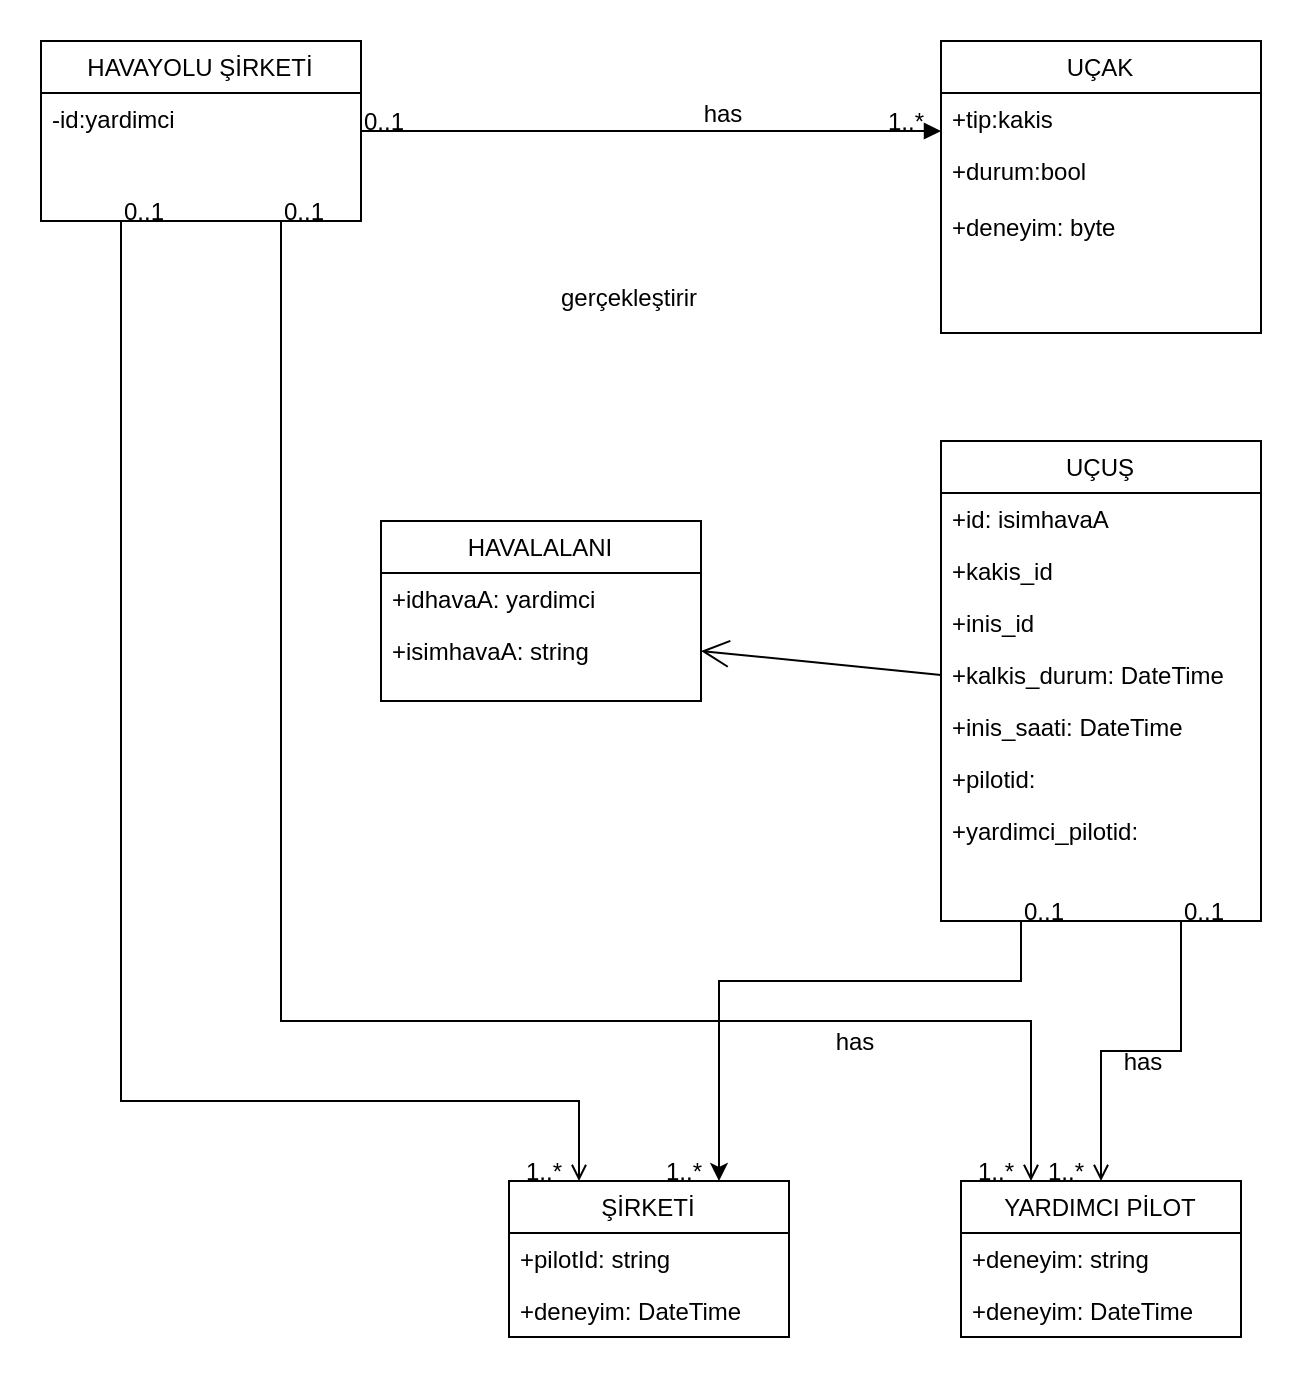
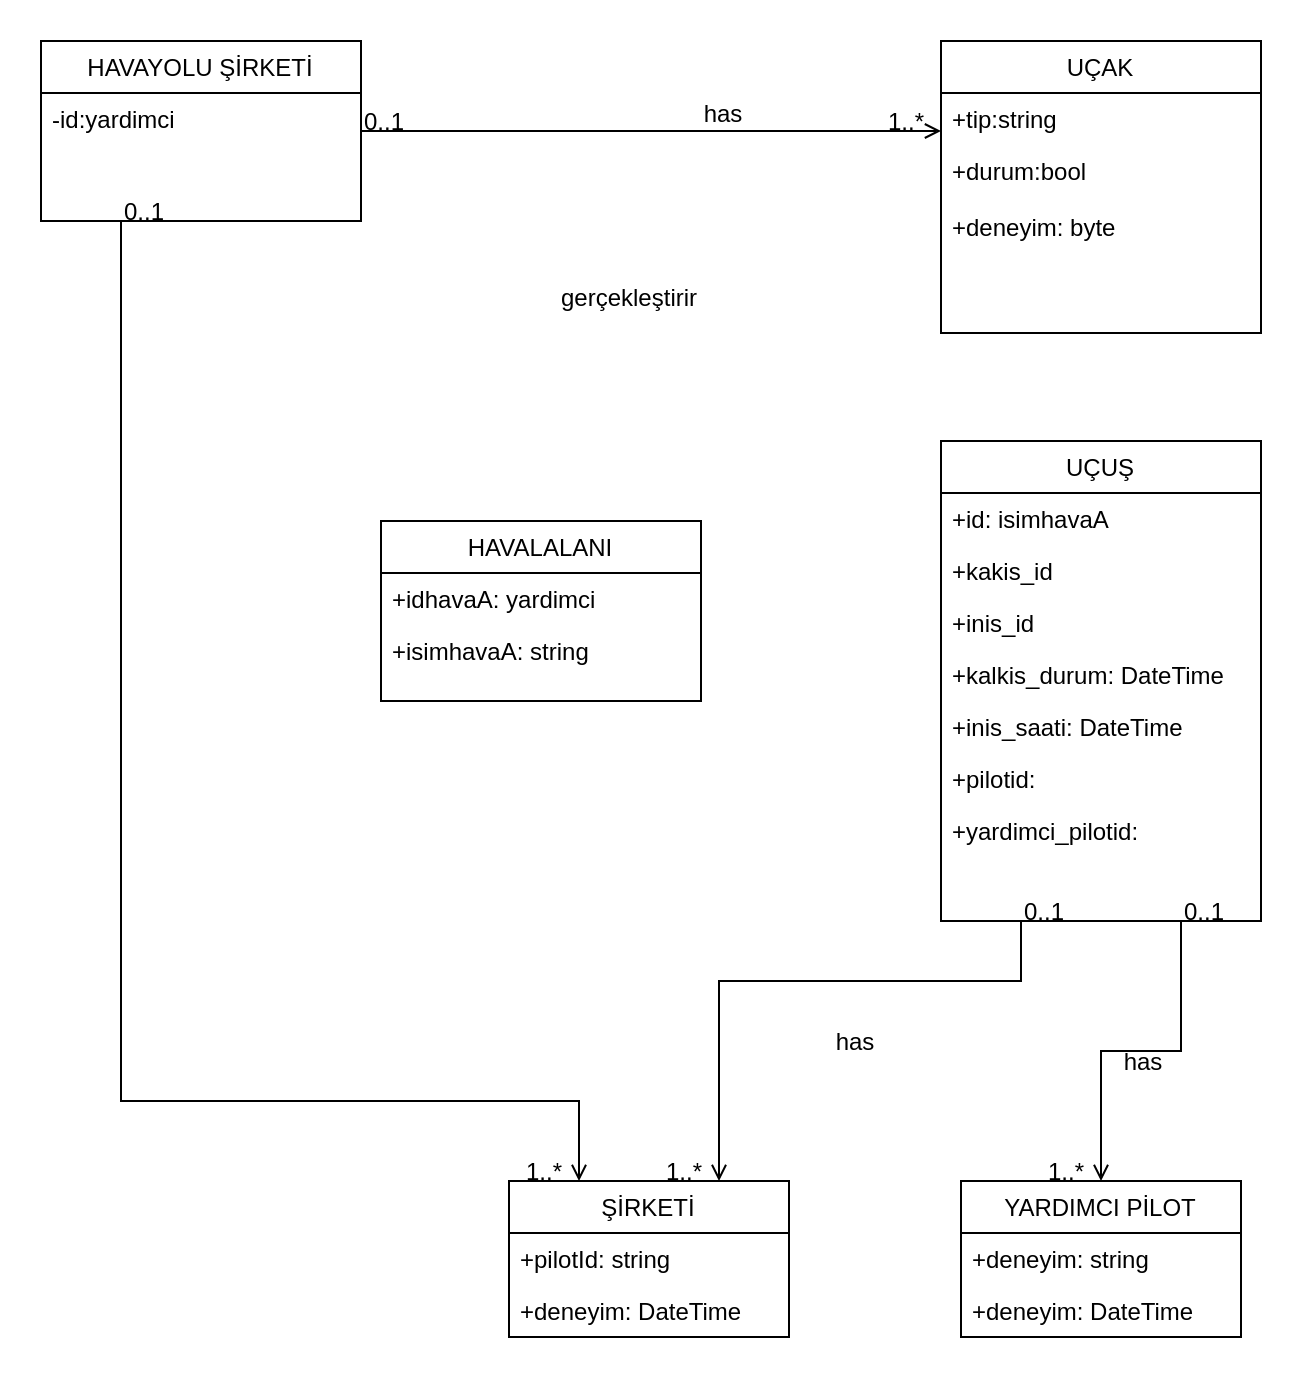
  <mxCell id="0" />
  <mxCell id="1" parent="0" />
  <mxCell id="2" value="HAVAYOLU ŞİRKETİ" style="swimlane;fontStyle=0;align=center;verticalAlign=top;childLayout=stackLayout;horizontal=1;startSize=26;horizontalStack=0;resizeParent=1;resizeLast=0;collapsible=1;marginBottom=0;rounded=0;shadow=0;strokeWidth=1;" parent="1" vertex="1"><mxGeometry x="20" y="20" width="160" height="90" as="geometry"><mxRectangle x="230" y="140" width="160" height="26" as="alternateBounds" /></mxGeometry></mxCell>
  <mxCell id="3" value="-id:yardimci" style="text;align=left;verticalAlign=top;spacingLeft=4;spacingRight=4;overflow=hidden;rotatable=0;points=[[0,0.5],[1,0.5]];portConstraint=eastwest;" parent="2" vertex="1"><mxGeometry y="26" width="160" height="26" as="geometry" /></mxCell>
  <mxCell id="4" value="HAVALALANI" style="swimlane;fontStyle=0;align=center;verticalAlign=top;childLayout=stackLayout;horizontal=1;startSize=26;horizontalStack=0;resizeParent=1;resizeLast=0;collapsible=1;marginBottom=0;rounded=0;shadow=0;strokeWidth=1;" parent="1" vertex="1"><mxGeometry x="190" y="260" width="160" height="90" as="geometry"><mxRectangle x="130" y="380" width="160" height="26" as="alternateBounds" /></mxGeometry></mxCell>
  <mxCell id="5" value="+idhavaA: yardimci" style="text;align=left;verticalAlign=top;spacingLeft=4;spacingRight=4;overflow=hidden;rotatable=0;points=[[0,0.5],[1,0.5]];portConstraint=eastwest;" parent="4" vertex="1"><mxGeometry y="26" width="160" height="26" as="geometry" /></mxCell>
  <mxCell id="6" value="+isimhavaA: string" style="text;align=left;verticalAlign=top;spacingLeft=4;spacingRight=4;overflow=hidden;rotatable=0;points=[[0,0.5],[1,0.5]];portConstraint=eastwest;rounded=0;shadow=0;html=0;" parent="4" vertex="1"><mxGeometry y="52" width="160" height="26" as="geometry" /></mxCell>
  <mxCell id="7" value="UÇUŞ" style="swimlane;fontStyle=0;align=center;verticalAlign=top;childLayout=stackLayout;horizontal=1;startSize=26;horizontalStack=0;resizeParent=1;resizeLast=0;collapsible=1;marginBottom=0;rounded=0;shadow=0;strokeWidth=1;" parent="1" vertex="1"><mxGeometry x="470" y="220" width="160" height="240" as="geometry"><mxRectangle x="340" y="380" width="170" height="26" as="alternateBounds" /></mxGeometry></mxCell>
  <mxCell id="8" value="+id: isimhavaA" style="text;align=left;verticalAlign=top;spacingLeft=4;spacingRight=4;overflow=hidden;rotatable=0;points=[[0,0.5],[1,0.5]];portConstraint=eastwest;" parent="7" vertex="1"><mxGeometry y="26" width="160" height="26" as="geometry" /></mxCell>
  <mxCell id="9" value="+kakis_id" style="text;align=left;verticalAlign=top;spacingLeft=4;spacingRight=4;overflow=hidden;rotatable=0;points=[[0,0.5],[1,0.5]];portConstraint=eastwest;" parent="7" vertex="1"><mxGeometry y="52" width="160" height="26" as="geometry" /></mxCell>
  <mxCell id="10" value="+inis_id&#10;" style="text;align=left;verticalAlign=top;spacingLeft=4;spacingRight=4;overflow=hidden;rotatable=0;points=[[0,0.5],[1,0.5]];portConstraint=eastwest;" parent="7" vertex="1"><mxGeometry y="78" width="160" height="26" as="geometry" /></mxCell>
  <mxCell id="11" value="+kalkis_durum: DateTime" style="text;align=left;verticalAlign=top;spacingLeft=4;spacingRight=4;overflow=hidden;rotatable=0;points=[[0,0.5],[1,0.5]];portConstraint=eastwest;" parent="7" vertex="1"><mxGeometry y="104" width="160" height="26" as="geometry" /></mxCell>
  <mxCell id="12" value="+inis_saati: DateTime" style="text;align=left;verticalAlign=top;spacingLeft=4;spacingRight=4;overflow=hidden;rotatable=0;points=[[0,0.5],[1,0.5]];portConstraint=eastwest;" parent="7" vertex="1"><mxGeometry y="130" width="160" height="26" as="geometry" /></mxCell>
  <mxCell id="13" value="+pilotid:" style="text;align=left;verticalAlign=top;spacingLeft=4;spacingRight=4;overflow=hidden;rotatable=0;points=[[0,0.5],[1,0.5]];portConstraint=eastwest;" parent="7" vertex="1"><mxGeometry y="156" width="160" height="26" as="geometry" /></mxCell>
  <mxCell id="14" value="+yardimci_pilotid:" style="text;align=left;verticalAlign=top;spacingLeft=4;spacingRight=4;overflow=hidden;rotatable=0;points=[[0,0.5],[1,0.5]];portConstraint=eastwest;" parent="7" vertex="1"><mxGeometry y="182" width="160" height="26" as="geometry" /></mxCell>
  <mxCell id="15" value="UÇAK" style="swimlane;fontStyle=0;align=center;verticalAlign=top;childLayout=stackLayout;horizontal=1;startSize=26;horizontalStack=0;resizeParent=1;resizeLast=0;collapsible=1;marginBottom=0;rounded=0;shadow=0;strokeWidth=1;" parent="1" vertex="1"><mxGeometry x="470" y="20" width="160" height="146" as="geometry"><mxRectangle x="550" y="140" width="160" height="26" as="alternateBounds" /></mxGeometry></mxCell>
- <mxCell id="16" value="+tip:kakis" style="text;align=left;verticalAlign=top;spacingLeft=4;spacingRight=4;overflow=hidden;rotatable=0;points=[[0,0.5],[1,0.5]];portConstraint=eastwest;rounded=0;shadow=0;html=0;" parent="15" vertex="1"><mxGeometry y="26" width="160" height="26" as="geometry" /></mxCell>
+ <mxCell id="16" value="+tip:string" style="text;align=left;verticalAlign=top;spacingLeft=4;spacingRight=4;overflow=hidden;rotatable=0;points=[[0,0.5],[1,0.5]];portConstraint=eastwest;rounded=0;shadow=0;html=0;" parent="15" vertex="1"><mxGeometry y="26" width="160" height="26" as="geometry" /></mxCell>
  <mxCell id="17" value="+durum:bool" style="text;align=left;verticalAlign=top;spacingLeft=4;spacingRight=4;overflow=hidden;rotatable=0;points=[[0,0.5],[1,0.5]];portConstraint=eastwest;rounded=0;shadow=0;html=0;" parent="15" vertex="1"><mxGeometry y="52" width="160" height="28" as="geometry" /></mxCell>
  <mxCell id="18" value="+deneyim: byte" style="text;align=left;verticalAlign=top;spacingLeft=4;spacingRight=4;overflow=hidden;rotatable=0;points=[[0,0.5],[1,0.5]];portConstraint=eastwest;rounded=0;shadow=0;html=0;" vertex="1" parent="15"><mxGeometry y="80" width="160" height="26" as="geometry" /></mxCell>
- <mxCell id="19" value="" style="endArrow=block;shadow=0;strokeWidth=1;rounded=0;endFill=1;edgeStyle=elbowEdgeStyle;elbow=vertical;" parent="1" source="2" target="15" edge="1"><mxGeometry x="0.5" y="41" relative="1" as="geometry"><mxPoint x="290" y="92" as="sourcePoint" /><mxPoint x="450" y="92" as="targetPoint" /><mxPoint x="-40" y="32" as="offset" /></mxGeometry></mxCell>
+ <mxCell id="19" value="" style="endArrow=open;shadow=0;strokeWidth=1;rounded=0;endFill=1;edgeStyle=elbowEdgeStyle;elbow=vertical;" parent="1" source="2" target="15" edge="1"><mxGeometry x="0.5" y="41" relative="1" as="geometry"><mxPoint x="290" y="92" as="sourcePoint" /><mxPoint x="450" y="92" as="targetPoint" /><mxPoint x="-40" y="32" as="offset" /></mxGeometry></mxCell>
  <mxCell id="20" value="0..1" style="resizable=0;align=left;verticalAlign=bottom;labelBackgroundColor=none;fontSize=12;" parent="19" connectable="0" vertex="1"><mxGeometry x="-1" relative="1" as="geometry"><mxPoint y="4" as="offset" /></mxGeometry></mxCell>
  <mxCell id="21" value="1..*" style="resizable=0;align=right;verticalAlign=bottom;labelBackgroundColor=none;fontSize=12;" parent="19" connectable="0" vertex="1"><mxGeometry x="1" relative="1" as="geometry"><mxPoint x="-7" y="4" as="offset" /></mxGeometry></mxCell>
  <mxCell id="22" value="has" style="text;html=1;resizable=0;points=[];;align=center;verticalAlign=middle;labelBackgroundColor=none;rounded=0;shadow=0;strokeWidth=1;fontSize=12;" parent="19" vertex="1" connectable="0"><mxGeometry x="0.5" y="49" relative="1" as="geometry"><mxPoint x="-38" y="40" as="offset" /></mxGeometry></mxCell>
  <mxCell id="23" value="ŞİRKETİ" style="swimlane;fontStyle=0;childLayout=stackLayout;horizontal=1;startSize=26;fillColor=none;horizontalStack=0;resizeParent=1;resizeParentMax=0;resizeLast=0;collapsible=1;marginBottom=0;" vertex="1" parent="1"><mxGeometry x="254" y="590" width="140" height="78" as="geometry" /></mxCell>
  <mxCell id="24" value="+pilotId: string" style="text;strokeColor=none;fillColor=none;align=left;verticalAlign=top;spacingLeft=4;spacingRight=4;overflow=hidden;rotatable=0;points=[[0,0.5],[1,0.5]];portConstraint=eastwest;" vertex="1" parent="23"><mxGeometry y="26" width="140" height="26" as="geometry" /></mxCell>
  <mxCell id="25" value="+deneyim: DateTime" style="text;strokeColor=none;fillColor=none;align=left;verticalAlign=top;spacingLeft=4;spacingRight=4;overflow=hidden;rotatable=0;points=[[0,0.5],[1,0.5]];portConstraint=eastwest;" vertex="1" parent="23"><mxGeometry y="52" width="140" height="26" as="geometry" /></mxCell>
  <mxCell id="26" value="YARDIMCI PİLOT" style="swimlane;fontStyle=0;childLayout=stackLayout;horizontal=1;startSize=26;fillColor=none;horizontalStack=0;resizeParent=1;resizeParentMax=0;resizeLast=0;collapsible=1;marginBottom=0;" vertex="1" parent="1"><mxGeometry x="480" y="590" width="140" height="78" as="geometry" /></mxCell>
  <mxCell id="27" value="+deneyim: string" style="text;strokeColor=none;fillColor=none;align=left;verticalAlign=top;spacingLeft=4;spacingRight=4;overflow=hidden;rotatable=0;points=[[0,0.5],[1,0.5]];portConstraint=eastwest;" vertex="1" parent="26"><mxGeometry y="26" width="140" height="26" as="geometry" /></mxCell>
  <mxCell id="28" value="+deneyim: DateTime" style="text;strokeColor=none;fillColor=none;align=left;verticalAlign=top;spacingLeft=4;spacingRight=4;overflow=hidden;rotatable=0;points=[[0,0.5],[1,0.5]];portConstraint=eastwest;" vertex="1" parent="26"><mxGeometry y="52" width="140" height="26" as="geometry" /></mxCell>
  <mxCell id="29" value="gerçekleştirir" style="text;html=1;resizable=0;points=[];;align=center;verticalAlign=middle;labelBackgroundColor=none;rounded=0;shadow=0;strokeWidth=1;fontSize=12;" vertex="1" connectable="0" parent="1"><mxGeometry x="380" y="80" as="geometry"><mxPoint x="-67" y="68" as="offset" /></mxGeometry></mxCell>
- <mxCell id="30" value="" style="endArrow=classic;shadow=0;strokeWidth=1;rounded=0;endFill=1;edgeStyle=elbowEdgeStyle;elbow=vertical;exitX=0.25;exitY=1;exitDx=0;exitDy=0;entryX=0.75;entryY=0;entryDx=0;entryDy=0;" edge="1" parent="1" source="7" target="23"><mxGeometry x="0.5" y="41" relative="1" as="geometry"><mxPoint x="210" y="485" as="sourcePoint" /><mxPoint x="500" y="485" as="targetPoint" /><mxPoint x="-40" y="32" as="offset" /><Array as="points"><mxPoint x="470" y="490" /><mxPoint x="350" y="530" /><mxPoint x="360" y="550" /></Array></mxGeometry></mxCell>
+ <mxCell id="30" value="" style="endArrow=open;shadow=0;strokeWidth=1;rounded=0;endFill=1;edgeStyle=elbowEdgeStyle;elbow=vertical;exitX=0.25;exitY=1;exitDx=0;exitDy=0;entryX=0.75;entryY=0;entryDx=0;entryDy=0;" edge="1" parent="1" source="7" target="23"><mxGeometry x="0.5" y="41" relative="1" as="geometry"><mxPoint x="210" y="485" as="sourcePoint" /><mxPoint x="500" y="485" as="targetPoint" /><mxPoint x="-40" y="32" as="offset" /><Array as="points"><mxPoint x="470" y="490" /><mxPoint x="350" y="530" /><mxPoint x="360" y="550" /></Array></mxGeometry></mxCell>
  <mxCell id="31" value="0..1" style="resizable=0;align=left;verticalAlign=bottom;labelBackgroundColor=none;fontSize=12;" connectable="0" vertex="1" parent="30"><mxGeometry x="-1" relative="1" as="geometry"><mxPoint y="4" as="offset" /></mxGeometry></mxCell>
  <mxCell id="32" value="1..*" style="resizable=0;align=right;verticalAlign=bottom;labelBackgroundColor=none;fontSize=12;" connectable="0" vertex="1" parent="30"><mxGeometry x="1" relative="1" as="geometry"><mxPoint x="-7" y="4" as="offset" /></mxGeometry></mxCell>
  <mxCell id="33" value="" style="endArrow=open;shadow=0;strokeWidth=1;rounded=0;endFill=1;edgeStyle=elbowEdgeStyle;elbow=vertical;exitX=0.75;exitY=1;exitDx=0;exitDy=0;entryX=0.5;entryY=0;entryDx=0;entryDy=0;" edge="1" parent="1" source="7" target="26"><mxGeometry x="0.5" y="41" relative="1" as="geometry"><mxPoint x="280" y="400" as="sourcePoint" /><mxPoint x="570" y="400" as="targetPoint" /><mxPoint x="-40" y="32" as="offset" /></mxGeometry></mxCell>
  <mxCell id="34" value="0..1" style="resizable=0;align=left;verticalAlign=bottom;labelBackgroundColor=none;fontSize=12;" connectable="0" vertex="1" parent="33"><mxGeometry x="-1" relative="1" as="geometry"><mxPoint y="4" as="offset" /></mxGeometry></mxCell>
  <mxCell id="35" value="1..*" style="resizable=0;align=right;verticalAlign=bottom;labelBackgroundColor=none;fontSize=12;" connectable="0" vertex="1" parent="33"><mxGeometry x="1" relative="1" as="geometry"><mxPoint x="-7" y="4" as="offset" /></mxGeometry></mxCell>
  <mxCell id="36" value="has" style="text;html=1;resizable=0;points=[];;align=center;verticalAlign=middle;labelBackgroundColor=none;rounded=0;shadow=0;strokeWidth=1;fontSize=12;" vertex="1" connectable="0" parent="33"><mxGeometry x="0.5" y="49" relative="1" as="geometry"><mxPoint x="-29" y="-18" as="offset" /></mxGeometry></mxCell>
  <mxCell id="37" value="has" style="text;html=1;resizable=0;points=[];;align=center;verticalAlign=middle;labelBackgroundColor=none;rounded=0;shadow=0;strokeWidth=1;fontSize=12;" vertex="1" connectable="0" parent="1"><mxGeometry x="580" y="540" as="geometry"><mxPoint x="-154" y="-20" as="offset" /></mxGeometry></mxCell>
  <mxCell id="38" value="" style="endArrow=open;shadow=0;strokeWidth=1;rounded=0;endFill=1;edgeStyle=elbowEdgeStyle;elbow=vertical;exitX=0.25;exitY=1;exitDx=0;exitDy=0;entryX=0.25;entryY=0;entryDx=0;entryDy=0;" edge="1" parent="1" source="2" target="23"><mxGeometry x="0.5" y="41" relative="1" as="geometry"><mxPoint x="341" y="300" as="sourcePoint" /><mxPoint x="190" y="430" as="targetPoint" /><mxPoint x="-40" y="32" as="offset" /><Array as="points"><mxPoint x="190" y="550" /><mxPoint x="60" y="370" /><mxPoint x="181" y="370" /><mxPoint x="191" y="390" /></Array></mxGeometry></mxCell>
  <mxCell id="39" value="0..1" style="resizable=0;align=left;verticalAlign=bottom;labelBackgroundColor=none;fontSize=12;" connectable="0" vertex="1" parent="38"><mxGeometry x="-1" relative="1" as="geometry"><mxPoint y="4" as="offset" /></mxGeometry></mxCell>
  <mxCell id="40" value="1..*" style="resizable=0;align=right;verticalAlign=bottom;labelBackgroundColor=none;fontSize=12;" connectable="0" vertex="1" parent="38"><mxGeometry x="1" relative="1" as="geometry"><mxPoint x="-7" y="4" as="offset" /></mxGeometry></mxCell>
- <mxCell id="41" value="" style="endArrow=open;shadow=0;strokeWidth=1;rounded=0;endFill=1;edgeStyle=elbowEdgeStyle;elbow=vertical;exitX=0.75;exitY=1;exitDx=0;exitDy=0;entryX=0.25;entryY=0;entryDx=0;entryDy=0;" edge="1" parent="1" source="2" target="26"><mxGeometry x="0.5" y="41" relative="1" as="geometry"><mxPoint x="170" y="220" as="sourcePoint" /><mxPoint x="19" y="350" as="targetPoint" /><mxPoint x="-40" y="32" as="offset" /><Array as="points"><mxPoint x="490" y="510" /><mxPoint x="440" y="490" /><mxPoint x="430" y="380" /><mxPoint x="280" y="330" /><mxPoint x="20" y="310" /></Array></mxGeometry></mxCell>
- <mxCell id="42" value="0..1" style="resizable=0;align=left;verticalAlign=bottom;labelBackgroundColor=none;fontSize=12;" connectable="0" vertex="1" parent="41"><mxGeometry x="-1" relative="1" as="geometry"><mxPoint y="4" as="offset" /></mxGeometry></mxCell>
- <mxCell id="43" value="1..*" style="resizable=0;align=right;verticalAlign=bottom;labelBackgroundColor=none;fontSize=12;" connectable="0" vertex="1" parent="41"><mxGeometry x="1" relative="1" as="geometry"><mxPoint x="-7" y="4" as="offset" /></mxGeometry></mxCell>
- <mxCell id="44" value="" style="endArrow=open;endFill=1;endSize=12;html=1;rounded=0;exitX=0;exitY=0.5;exitDx=0;exitDy=0;entryX=1;entryY=0.5;entryDx=0;entryDy=0;" edge="1" parent="1" source="11" target="6"><mxGeometry width="160" relative="1" as="geometry"><mxPoint x="230" y="420" as="sourcePoint" /><mxPoint x="390" y="420" as="targetPoint" /></mxGeometry></mxCell>
